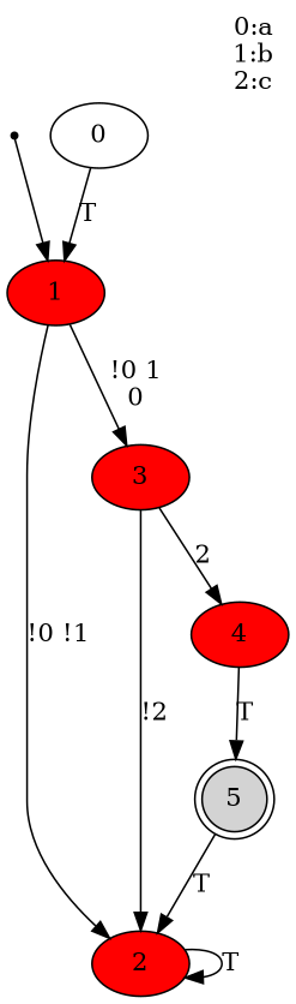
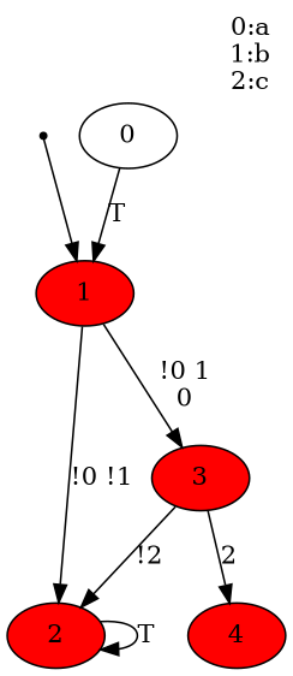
  digraph {
    label="0:a\n1:b\n2:c\n"
    labeljust=r
    labelloc=t
    node [fillcolor=red style=filled]
    init [shape=point fillcolor="" style=""]
    1
    0 [fillcolor="" style=""]
    2
    3
    4
-   5 [fillcolor=lightgrey shape=doublecircle]
    init -> 1
    1 -> 2 [label="!0 !1"]
    1 -> 3 [label="!0 1\n0"]
    0 -> 1 [label=T]
    2 -> 2 [label=T]
    3 -> 2 [label="!2"]
    3 -> 4 [label=2]
-   4 -> 5 [label=T]
-   5 -> 2 [label=T]
  }
